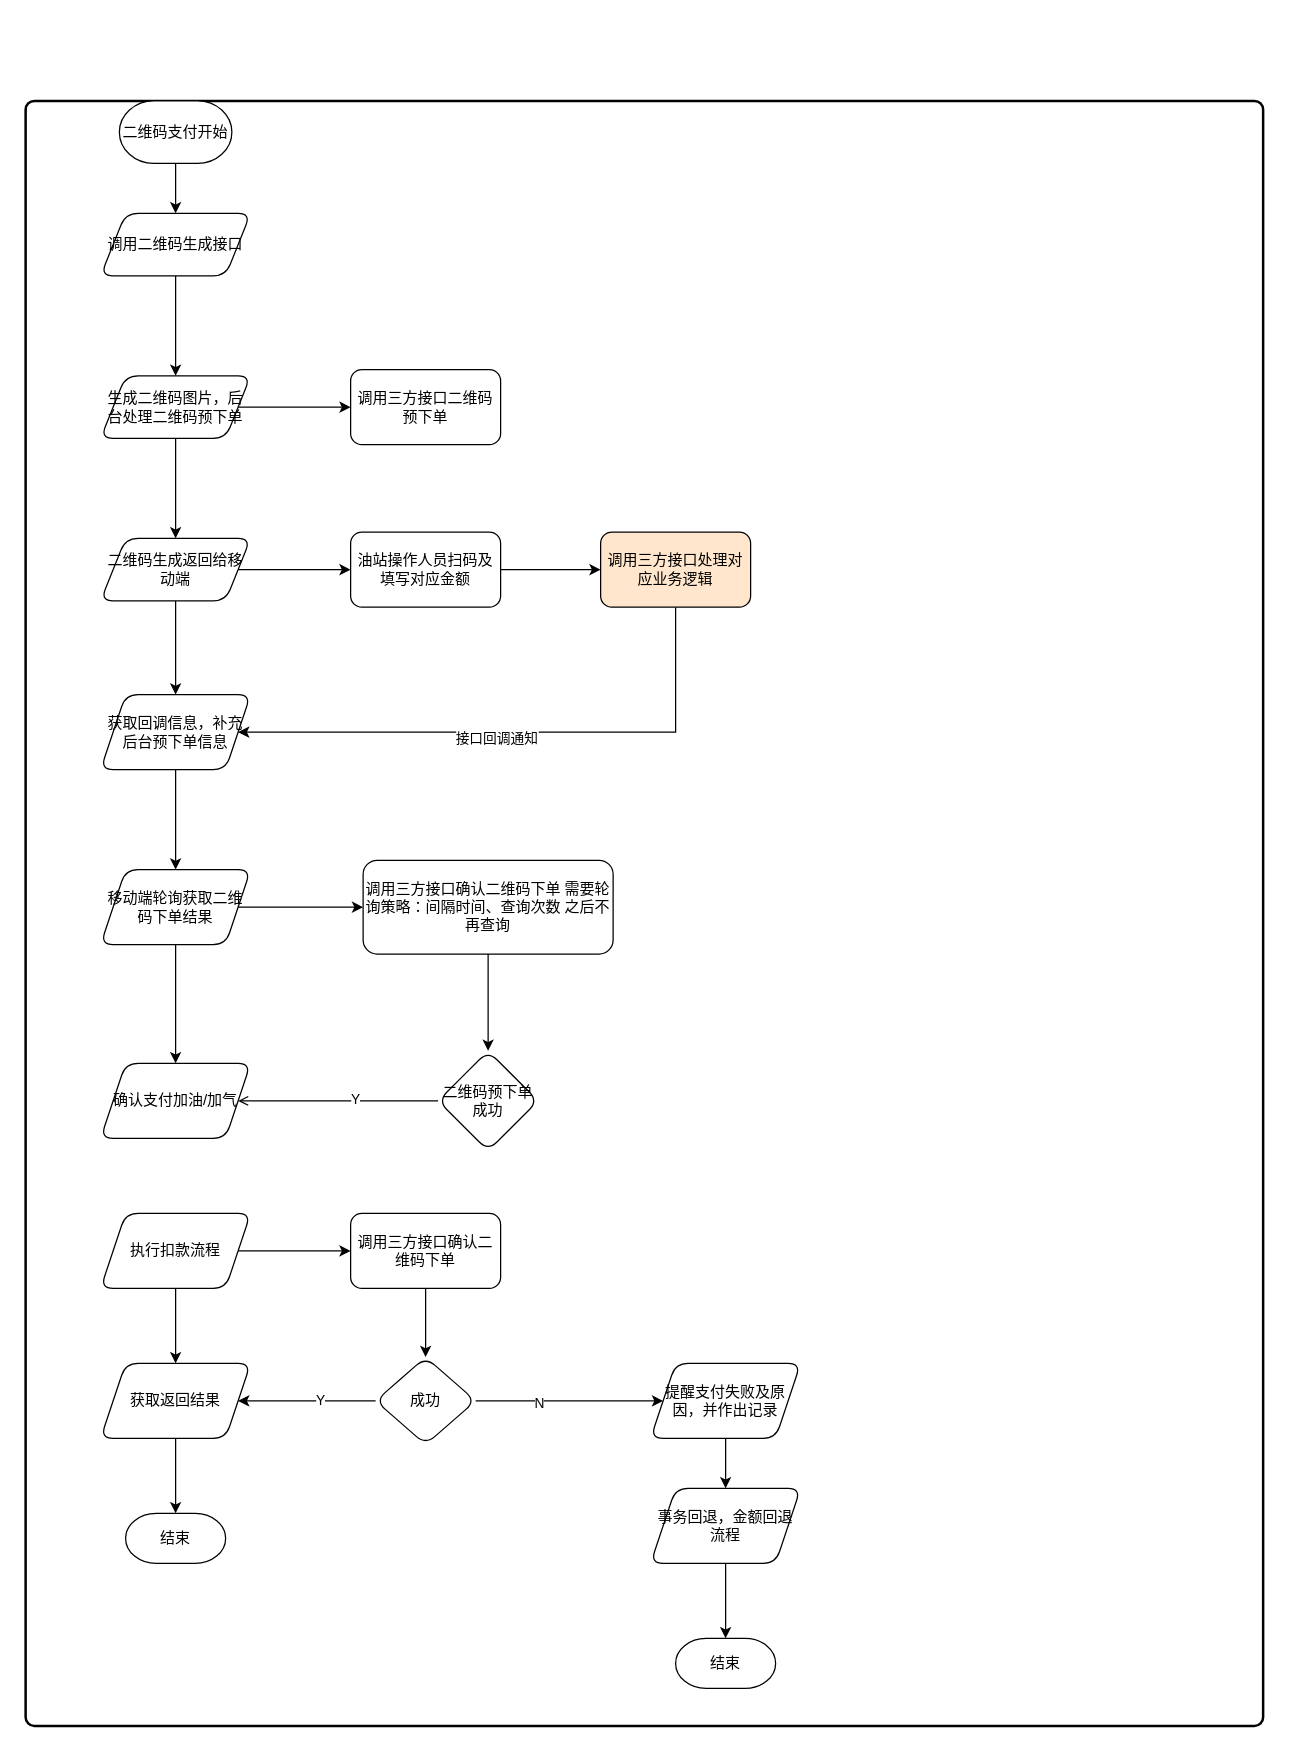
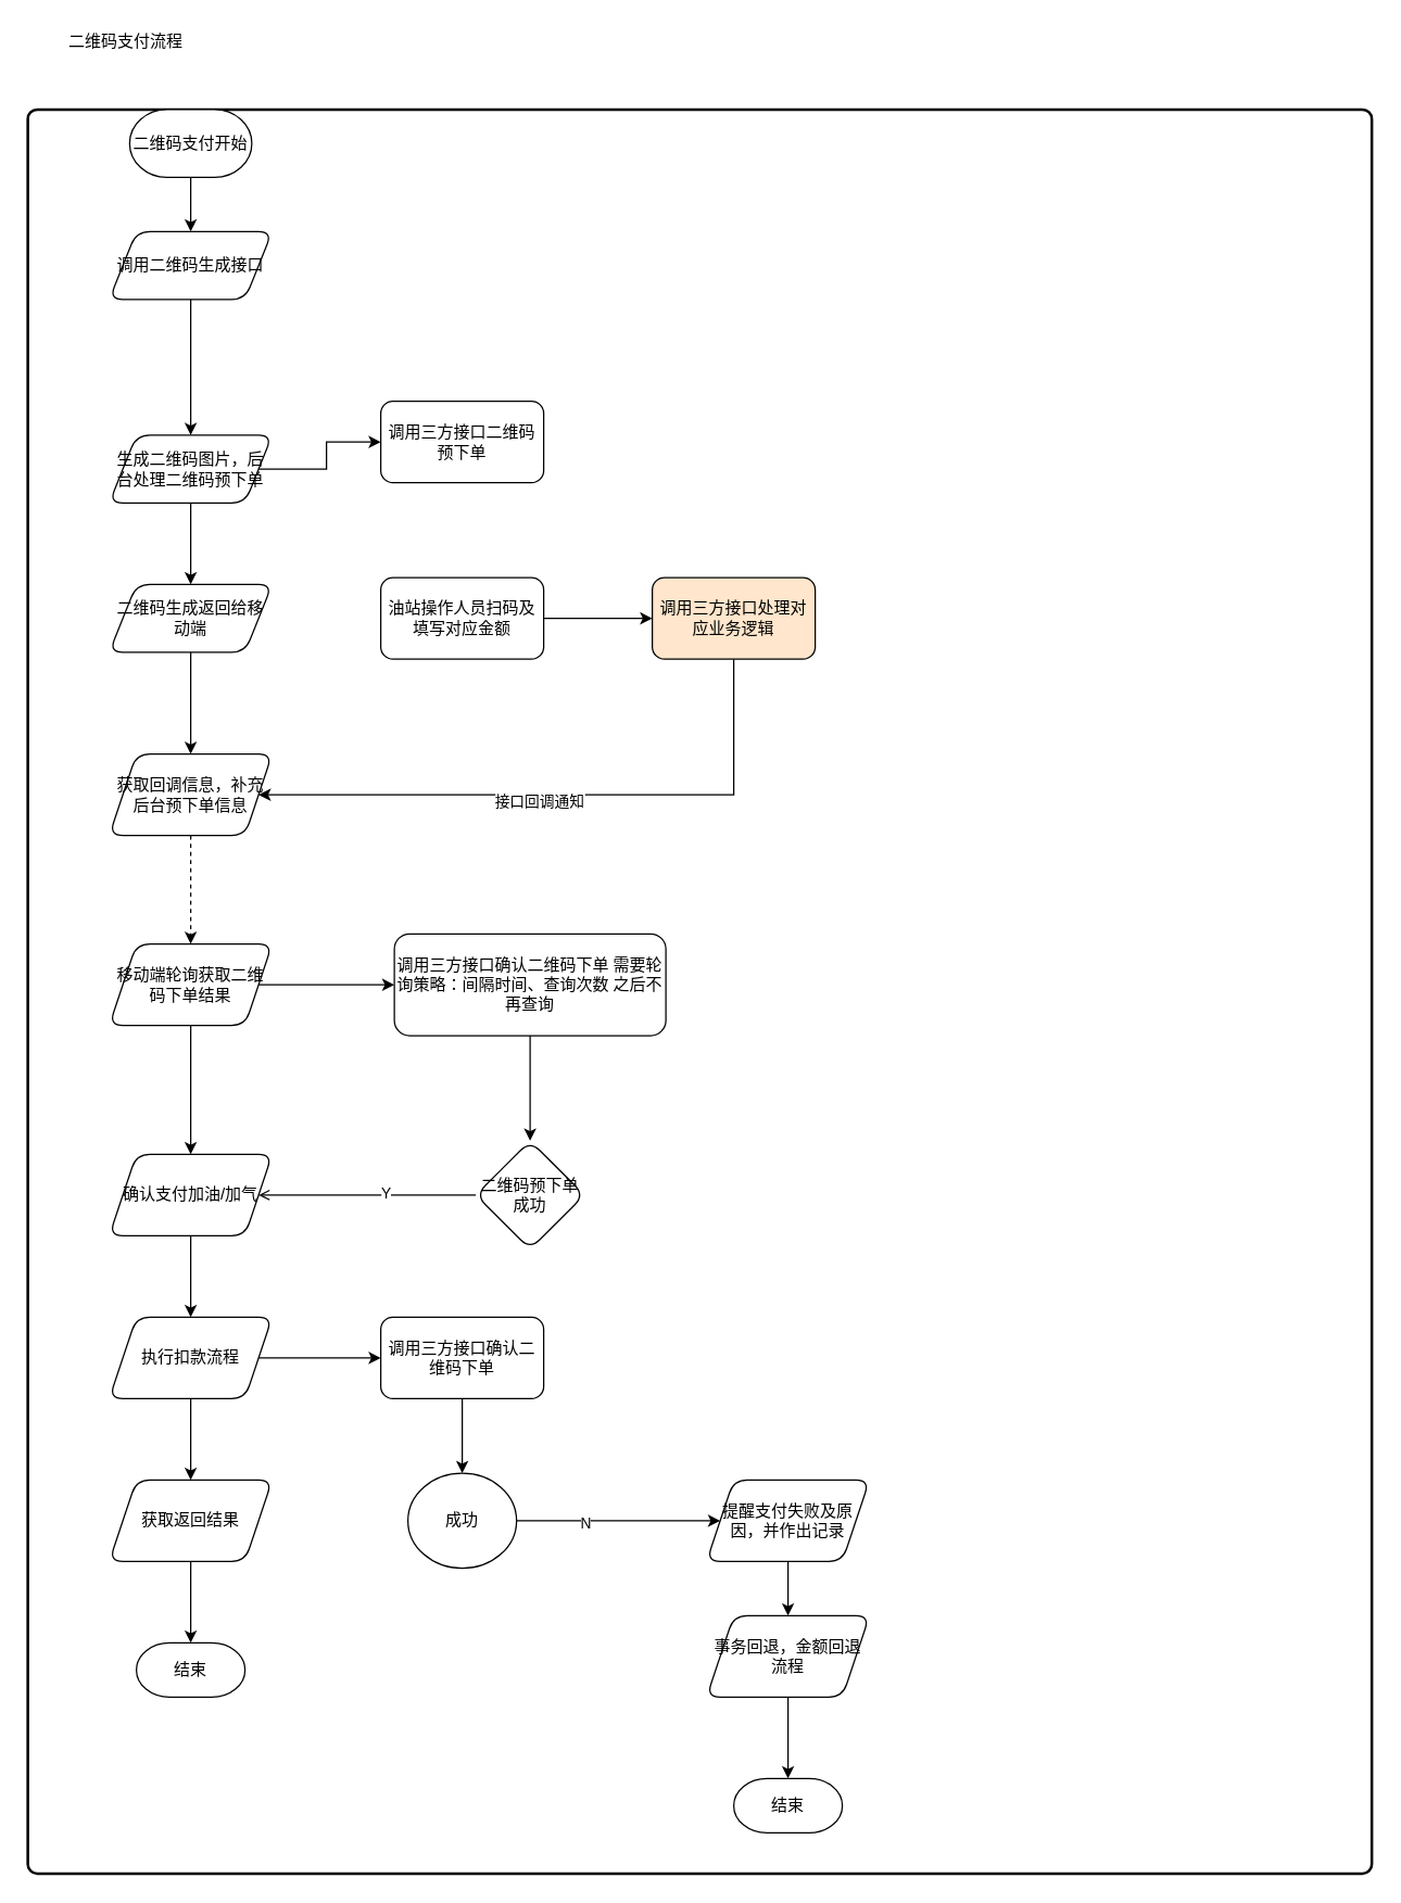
  <mxCell id="0" />
  <mxCell id="1" parent="0" />
  <mxCell id="2" value="" style="rounded=1;whiteSpace=wrap;html=1;absoluteArcSize=1;arcSize=14;strokeWidth=2;" vertex="1" parent="1"><mxGeometry x="20" y="80" width="990" height="1300" as="geometry" /></mxCell>
+ <mxCell id="3" value="二维码支付流程" style="text;html=1;strokeColor=none;fillColor=none;align=center;verticalAlign=middle;whiteSpace=wrap;rounded=0;" vertex="1" parent="1"><mxGeometry x="45" y="20" width="95" height="20" as="geometry" /></mxCell>
  <mxCell id="4" value="" style="edgeStyle=orthogonalEdgeStyle;rounded=0;orthogonalLoop=1;jettySize=auto;html=1;" edge="1" parent="1" source="5" target="7"><mxGeometry relative="1" as="geometry" /></mxCell>
  <mxCell id="5" value="二维码支付开始" style="strokeWidth=1;html=1;shape=mxgraph.flowchart.terminator;whiteSpace=wrap;rounded=1;shadow=0;glass=0;sketch=0;perimeterSpacing=0;" vertex="1" parent="1"><mxGeometry x="95" y="80" width="90" height="50" as="geometry" /></mxCell>
  <mxCell id="6" value="" style="edgeStyle=orthogonalEdgeStyle;rounded=0;orthogonalLoop=1;jettySize=auto;html=1;" edge="1" parent="1" source="7" target="10"><mxGeometry relative="1" as="geometry" /></mxCell>
  <mxCell id="7" value="调用二维码生成接口" style="shape=parallelogram;perimeter=parallelogramPerimeter;whiteSpace=wrap;html=1;fixedSize=1;rounded=1;shadow=0;strokeWidth=1;glass=0;sketch=0;" vertex="1" parent="1"><mxGeometry x="80" y="170" width="120" height="50" as="geometry" /></mxCell>
  <mxCell id="8" value="" style="edgeStyle=orthogonalEdgeStyle;rounded=0;orthogonalLoop=1;jettySize=auto;html=1;" edge="1" parent="1" source="10" target="11"><mxGeometry relative="1" as="geometry" /></mxCell>
  <mxCell id="9" value="" style="edgeStyle=orthogonalEdgeStyle;rounded=0;orthogonalLoop=1;jettySize=auto;html=1;" edge="1" parent="1" source="10" target="14"><mxGeometry relative="1" as="geometry" /></mxCell>
- <mxCell id="10" value="生成二维码图片，后台处理二维码预下单" style="shape=parallelogram;perimeter=parallelogramPerimeter;whiteSpace=wrap;html=1;fixedSize=1;rounded=1;shadow=0;strokeWidth=1;glass=0;sketch=0;" vertex="1" parent="1"><mxGeometry x="80" y="300" width="120" height="50" as="geometry" /></mxCell>
+ <mxCell id="10" value="生成二维码图片，后台处理二维码预下单" style="shape=parallelogram;perimeter=parallelogramPerimeter;whiteSpace=wrap;html=1;fixedSize=1;rounded=1;shadow=0;strokeWidth=1;glass=0;sketch=0;" vertex="1" parent="1"><mxGeometry x="80" y="320" width="120" height="50" as="geometry" /></mxCell>
  <mxCell id="11" value="调用三方接口二维码预下单" style="whiteSpace=wrap;html=1;rounded=1;shadow=0;strokeWidth=1;glass=0;sketch=0;" vertex="1" parent="1"><mxGeometry x="280" y="295" width="120" height="60" as="geometry" /></mxCell>
- <mxCell id="12" value="" style="edgeStyle=orthogonalEdgeStyle;rounded=0;orthogonalLoop=1;jettySize=auto;html=1;" edge="1" parent="1" source="14" target="16"><mxGeometry relative="1" as="geometry" /></mxCell>
  <mxCell id="13" value="" style="edgeStyle=orthogonalEdgeStyle;rounded=0;orthogonalLoop=1;jettySize=auto;html=1;" edge="1" parent="1" source="14" target="18"><mxGeometry relative="1" as="geometry" /></mxCell>
  <mxCell id="14" value="二维码生成返回给移动端" style="shape=parallelogram;perimeter=parallelogramPerimeter;whiteSpace=wrap;html=1;fixedSize=1;rounded=1;shadow=0;strokeWidth=1;glass=0;sketch=0;" vertex="1" parent="1"><mxGeometry x="80" y="430" width="120" height="50" as="geometry" /></mxCell>
  <mxCell id="15" value="" style="edgeStyle=orthogonalEdgeStyle;rounded=0;orthogonalLoop=1;jettySize=auto;html=1;" edge="1" parent="1" source="16" target="21"><mxGeometry relative="1" as="geometry" /></mxCell>
  <mxCell id="16" value="油站操作人员扫码及填写对应金额" style="whiteSpace=wrap;html=1;rounded=1;shadow=0;strokeWidth=1;glass=0;sketch=0;" vertex="1" parent="1"><mxGeometry x="280" y="425" width="120" height="60" as="geometry" /></mxCell>
- <mxCell id="17" value="" style="edgeStyle=orthogonalEdgeStyle;rounded=0;orthogonalLoop=1;jettySize=auto;html=1;" edge="1" parent="1" source="18" target="24"><mxGeometry relative="1" as="geometry" /></mxCell>
+ <mxCell id="17" value="" style="edgeStyle=orthogonalEdgeStyle;rounded=0;orthogonalLoop=1;jettySize=auto;html=1;dashed=1;" edge="1" parent="1" source="18" target="24"><mxGeometry relative="1" as="geometry" /></mxCell>
  <mxCell id="18" value="获取回调信息，补充后台预下单信息" style="shape=parallelogram;perimeter=parallelogramPerimeter;whiteSpace=wrap;html=1;fixedSize=1;rounded=1;shadow=0;strokeWidth=1;glass=0;sketch=0;" vertex="1" parent="1"><mxGeometry x="80" y="555" width="120" height="60" as="geometry" /></mxCell>
  <mxCell id="19" style="edgeStyle=orthogonalEdgeStyle;rounded=0;orthogonalLoop=1;jettySize=auto;html=1;exitX=0.5;exitY=1;exitDx=0;exitDy=0;entryX=1;entryY=0.5;entryDx=0;entryDy=0;" edge="1" parent="1" source="21" target="18"><mxGeometry relative="1" as="geometry"><Array as="points"><mxPoint x="540" y="585" /></Array></mxGeometry></mxCell>
  <mxCell id="20" value="接口回调通知" style="edgeLabel;html=1;align=center;verticalAlign=middle;resizable=0;points=[];" vertex="1" connectable="0" parent="19"><mxGeometry x="0.083" y="4" relative="1" as="geometry"><mxPoint as="offset" /></mxGeometry></mxCell>
  <mxCell id="21" value="调用三方接口处理对应业务逻辑" style="whiteSpace=wrap;html=1;rounded=1;shadow=0;strokeWidth=1;glass=0;sketch=0;fillColor=#ffe6cc;" vertex="1" parent="1"><mxGeometry x="480" y="425" width="120" height="60" as="geometry" /></mxCell>
  <mxCell id="22" value="" style="edgeStyle=orthogonalEdgeStyle;rounded=0;orthogonalLoop=1;jettySize=auto;html=1;" edge="1" parent="1" source="24" target="26"><mxGeometry relative="1" as="geometry" /></mxCell>
  <mxCell id="23" value="" style="edgeStyle=orthogonalEdgeStyle;rounded=0;orthogonalLoop=1;jettySize=auto;html=1;entryX=0.5;entryY=0;entryDx=0;entryDy=0;" edge="1" parent="1" source="24" target="31"><mxGeometry relative="1" as="geometry"><mxPoint x="140" y="835" as="targetPoint" /></mxGeometry></mxCell>
  <mxCell id="24" value="移动端轮询获取二维码下单结果" style="shape=parallelogram;perimeter=parallelogramPerimeter;whiteSpace=wrap;html=1;fixedSize=1;rounded=1;shadow=0;strokeWidth=1;glass=0;sketch=0;" vertex="1" parent="1"><mxGeometry x="80" y="695" width="120" height="60" as="geometry" /></mxCell>
  <mxCell id="25" value="" style="edgeStyle=orthogonalEdgeStyle;rounded=0;orthogonalLoop=1;jettySize=auto;html=1;" edge="1" parent="1" source="26" target="29"><mxGeometry relative="1" as="geometry" /></mxCell>
  <mxCell id="26" value="调用三方接口确认二维码下单 需要轮询策略：间隔时间、查询次数 之后不再查询" style="whiteSpace=wrap;html=1;rounded=1;shadow=0;strokeWidth=1;glass=0;sketch=0;" vertex="1" parent="1"><mxGeometry x="290" y="687.5" width="200" height="75" as="geometry" /></mxCell>
  <mxCell id="27" value="" style="edgeStyle=orthogonalEdgeStyle;rounded=0;orthogonalLoop=1;jettySize=auto;html=1;endArrow=open;" edge="1" parent="1" source="29" target="31"><mxGeometry relative="1" as="geometry" /></mxCell>
  <mxCell id="28" value="Y" style="edgeLabel;html=1;align=center;verticalAlign=middle;resizable=0;points=[];" vertex="1" connectable="0" parent="27"><mxGeometry x="-0.163" y="-2" relative="1" as="geometry"><mxPoint as="offset" /></mxGeometry></mxCell>
  <mxCell id="29" value="二维码预下单成功" style="rhombus;whiteSpace=wrap;html=1;rounded=1;shadow=0;strokeWidth=1;glass=0;sketch=0;" vertex="1" parent="1"><mxGeometry x="350" y="840" width="80" height="80" as="geometry" /></mxCell>
+ <mxCell id="30" style="edgeStyle=orthogonalEdgeStyle;rounded=0;orthogonalLoop=1;jettySize=auto;html=1;exitX=0.5;exitY=1;exitDx=0;exitDy=0;" edge="1" parent="1" source="31" target="43"><mxGeometry relative="1" as="geometry" /></mxCell>
  <mxCell id="31" value="确认支付加油/加气" style="shape=parallelogram;perimeter=parallelogramPerimeter;whiteSpace=wrap;html=1;fixedSize=1;rounded=1;shadow=0;strokeWidth=1;glass=0;sketch=0;" vertex="1" parent="1"><mxGeometry x="80" y="850" width="120" height="60" as="geometry" /></mxCell>
  <mxCell id="32" style="edgeStyle=orthogonalEdgeStyle;rounded=0;orthogonalLoop=1;jettySize=auto;html=1;exitX=0.5;exitY=1;exitDx=0;exitDy=0;entryX=0.5;entryY=0;entryDx=0;entryDy=0;entryPerimeter=0;" edge="1" parent="1" source="33" target="46"><mxGeometry relative="1" as="geometry" /></mxCell>
  <mxCell id="33" value="获取返回结果" style="shape=parallelogram;perimeter=parallelogramPerimeter;whiteSpace=wrap;html=1;fixedSize=1;rounded=1;shadow=0;strokeWidth=1;glass=0;sketch=0;" vertex="1" parent="1"><mxGeometry x="80" y="1090" width="120" height="60" as="geometry" /></mxCell>
  <mxCell id="34" style="edgeStyle=orthogonalEdgeStyle;rounded=0;orthogonalLoop=1;jettySize=auto;html=1;exitX=0.5;exitY=1;exitDx=0;exitDy=0;" edge="1" parent="1" source="35" target="40"><mxGeometry relative="1" as="geometry" /></mxCell>
  <mxCell id="35" value="调用三方接口确认二维码下单" style="whiteSpace=wrap;html=1;rounded=1;shadow=0;strokeWidth=1;glass=0;sketch=0;" vertex="1" parent="1"><mxGeometry x="280" y="970" width="120" height="60" as="geometry" /></mxCell>
  <mxCell id="36" style="edgeStyle=orthogonalEdgeStyle;rounded=0;orthogonalLoop=1;jettySize=auto;html=1;exitX=1;exitY=0.5;exitDx=0;exitDy=0;" edge="1" parent="1" source="40" target="45"><mxGeometry relative="1" as="geometry" /></mxCell>
  <mxCell id="37" value="N" style="edgeLabel;html=1;align=center;verticalAlign=middle;resizable=0;points=[];" vertex="1" connectable="0" parent="36"><mxGeometry x="-0.333" y="-1" relative="1" as="geometry"><mxPoint as="offset" /></mxGeometry></mxCell>
- <mxCell id="38" style="edgeStyle=orthogonalEdgeStyle;rounded=0;orthogonalLoop=1;jettySize=auto;html=1;exitX=0;exitY=0.5;exitDx=0;exitDy=0;entryX=1;entryY=0.5;entryDx=0;entryDy=0;" edge="1" parent="1" source="40" target="33"><mxGeometry relative="1" as="geometry" /></mxCell>
- <mxCell id="39" value="Y" style="edgeLabel;html=1;align=center;verticalAlign=middle;resizable=0;points=[];" vertex="1" connectable="0" parent="38"><mxGeometry x="-0.188" y="-1" relative="1" as="geometry"><mxPoint as="offset" /></mxGeometry></mxCell>
- <mxCell id="40" value="成功" style="rhombus;whiteSpace=wrap;html=1;rounded=1;shadow=0;strokeWidth=1;glass=0;sketch=0;" vertex="1" parent="1"><mxGeometry x="300" y="1085" width="80" height="70" as="geometry" /></mxCell>
+ <mxCell id="40" value="成功" style="ellipse;whiteSpace=wrap;html=1;shadow=0;strokeWidth=1;glass=0;sketch=0;" vertex="1" parent="1"><mxGeometry x="300" y="1085" width="80" height="70" as="geometry" /></mxCell>
  <mxCell id="41" style="edgeStyle=orthogonalEdgeStyle;rounded=0;orthogonalLoop=1;jettySize=auto;html=1;exitX=1;exitY=0.5;exitDx=0;exitDy=0;" edge="1" parent="1" source="43" target="35"><mxGeometry relative="1" as="geometry" /></mxCell>
  <mxCell id="42" style="edgeStyle=orthogonalEdgeStyle;rounded=0;orthogonalLoop=1;jettySize=auto;html=1;exitX=0.5;exitY=1;exitDx=0;exitDy=0;" edge="1" parent="1" source="43" target="33"><mxGeometry relative="1" as="geometry" /></mxCell>
  <mxCell id="43" value="执行扣款流程" style="shape=parallelogram;perimeter=parallelogramPerimeter;whiteSpace=wrap;html=1;fixedSize=1;rounded=1;shadow=0;strokeWidth=1;glass=0;sketch=0;" vertex="1" parent="1"><mxGeometry x="80" y="970" width="120" height="60" as="geometry" /></mxCell>
  <mxCell id="44" value="" style="edgeStyle=orthogonalEdgeStyle;rounded=0;orthogonalLoop=1;jettySize=auto;html=1;" edge="1" parent="1" source="45" target="48"><mxGeometry relative="1" as="geometry" /></mxCell>
  <mxCell id="45" value="提醒支付失败及原因，并作出记录" style="shape=parallelogram;perimeter=parallelogramPerimeter;whiteSpace=wrap;html=1;fixedSize=1;rounded=1;shadow=0;strokeWidth=1;glass=0;sketch=0;" vertex="1" parent="1"><mxGeometry x="520" y="1090" width="120" height="60" as="geometry" /></mxCell>
  <mxCell id="46" value="结束" style="strokeWidth=1;html=1;shape=mxgraph.flowchart.terminator;whiteSpace=wrap;rounded=1;shadow=0;glass=0;sketch=0;perimeterSpacing=0;" vertex="1" parent="1"><mxGeometry x="100" y="1210" width="80" height="40" as="geometry" /></mxCell>
  <mxCell id="47" style="edgeStyle=orthogonalEdgeStyle;rounded=0;orthogonalLoop=1;jettySize=auto;html=1;exitX=0.5;exitY=1;exitDx=0;exitDy=0;entryX=0.5;entryY=0;entryDx=0;entryDy=0;entryPerimeter=0;" edge="1" parent="1" source="48" target="49"><mxGeometry relative="1" as="geometry" /></mxCell>
  <mxCell id="48" value="事务回退，金额回退流程" style="shape=parallelogram;perimeter=parallelogramPerimeter;whiteSpace=wrap;html=1;fixedSize=1;rounded=1;shadow=0;strokeWidth=1;glass=0;sketch=0;" vertex="1" parent="1"><mxGeometry x="520" y="1190" width="120" height="60" as="geometry" /></mxCell>
  <mxCell id="49" value="结束" style="strokeWidth=1;html=1;shape=mxgraph.flowchart.terminator;whiteSpace=wrap;rounded=1;shadow=0;glass=0;sketch=0;perimeterSpacing=0;" vertex="1" parent="1"><mxGeometry x="540" y="1310" width="80" height="40" as="geometry" /></mxCell>
